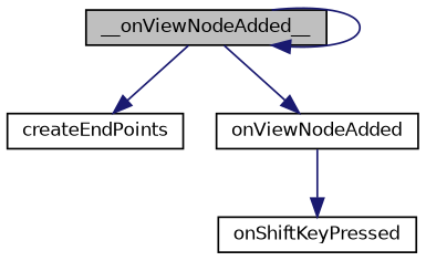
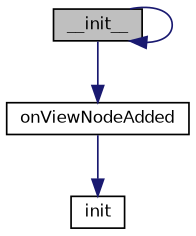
  digraph {
    rankdir=TB
    node [color=black fontname=Helvetica fontsize=10 shape=record]
    edge [color=midnightblue fontname=Helvetica fontsize=10 labelfontname=Helvetica labelfontsize=10 style=solid]
-   n1 [fillcolor=grey75 fontcolor=black height=0.2 label=__onViewNodeAdded__ style=filled width=0.4]
-   n2 [height=0.2 label=createEndPoints width=0.4]
+   n1 [fillcolor=grey75 fontcolor=black height=0.2 label=__init__ style=filled width=0.4]
    n3 [height=0.2 label=onViewNodeAdded width=0.4]
-   n4 [height=0.2 label=onShiftKeyPressed width=0.4]
+   n4 [height=0.2 label=init width=0.4]
    n1 -> n1
-   n1 -> n2
    n1 -> n3
    n3 -> n4
  }
